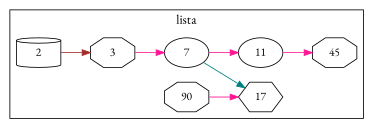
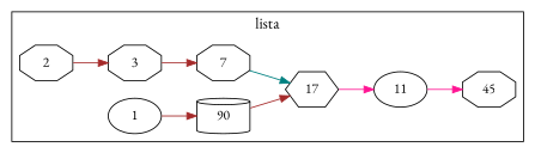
  digraph {
    fontname="EB Garamond"
    rankdir=LR
    node [fontname="EB Garamond" shape=octagon]
    edge [color=brown fontname="EB Garamond"]
-   2 [shape=cylinder]
+   2
    3
-   7 [shape=ellipse]
-   90
+   7
+   1 [shape=ellipse]
+   90 [shape=cylinder]
    17 [shape=hexagon]
    11 [shape=ellipse]
    45
    subgraph cluster_1 {
      fontsize=16
      label=lista
      2
      3
      7
+     1
      90
      17
      11
      45
    }
    2 -> 3
-   3 -> 7 [color=deeppink]
+   3 -> 7
    7 -> 17 [color=teal]
-   90 -> 17 [color=deeppink]
-   7 -> 11 [color=deeppink]
+   1 -> 90
+   90 -> 17
+   17 -> 11 [color=deeppink]
    11 -> 45 [color=deeppink]
  }
